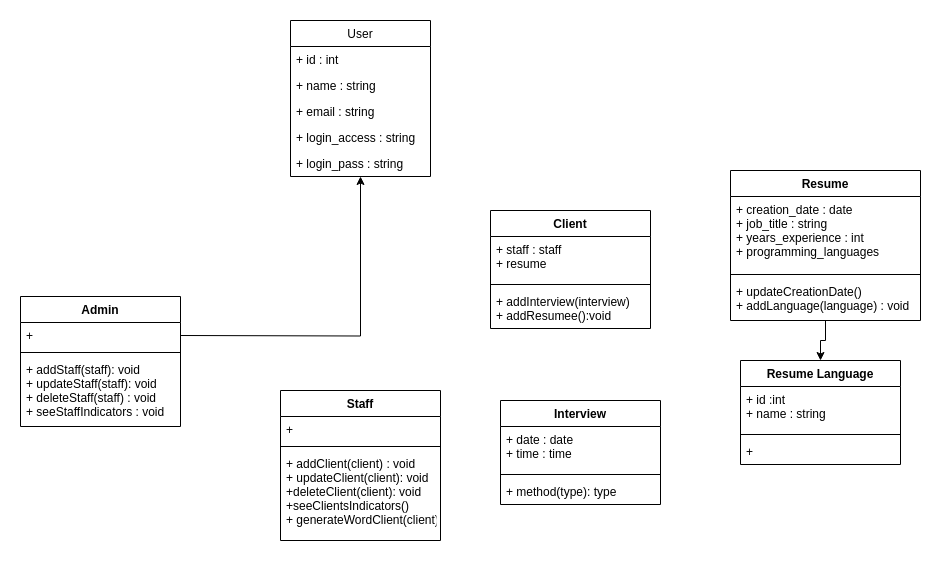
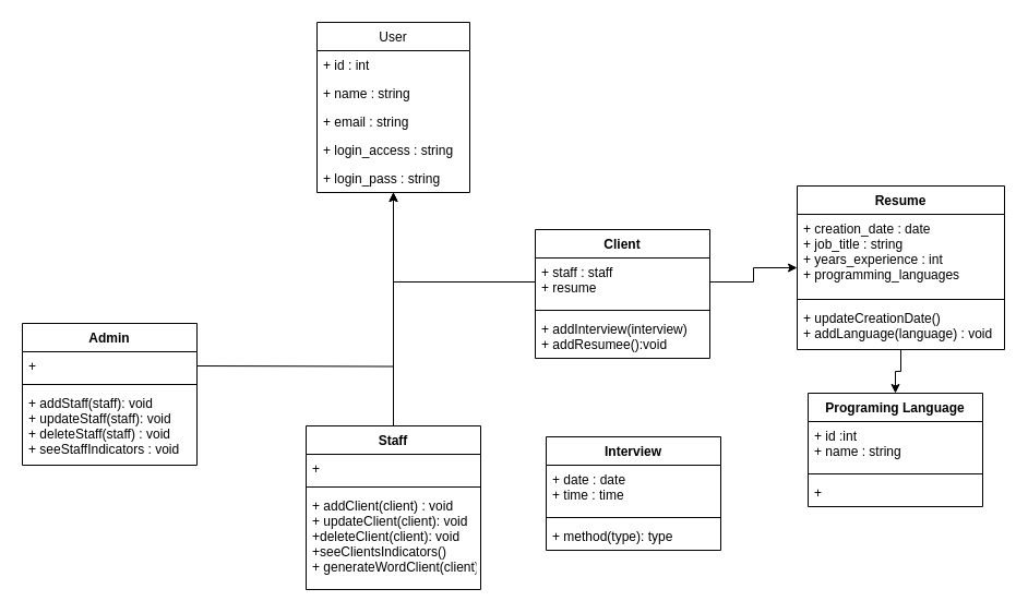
  <mxCell id="0" />
  <mxCell id="1" parent="0" />
  <mxCell id="2" style="edgeStyle=orthogonalEdgeStyle;rounded=0;orthogonalLoop=1;jettySize=auto;html=1;" edge="1" parent="1" target="13"><mxGeometry relative="1" as="geometry"><mxPoint x="180" y="335" as="sourcePoint" /></mxGeometry></mxCell>
+ <mxCell id="3" style="edgeStyle=orthogonalEdgeStyle;rounded=0;orthogonalLoop=1;jettySize=auto;html=1;" edge="1" parent="1" source="4" target="13"><mxGeometry relative="1" as="geometry" /></mxCell>
  <mxCell id="4" value="Staff" style="swimlane;fontStyle=1;align=center;verticalAlign=top;childLayout=stackLayout;horizontal=1;startSize=26;horizontalStack=0;resizeParent=1;resizeParentMax=0;resizeLast=0;collapsible=1;marginBottom=0;strokeColor=#000000;" vertex="1" parent="1"><mxGeometry x="280" y="390" width="160" height="150" as="geometry" /></mxCell>
  <mxCell id="5" value="+ " style="text;strokeColor=none;fillColor=none;align=left;verticalAlign=top;spacingLeft=4;spacingRight=4;overflow=hidden;rotatable=0;points=[[0,0.5],[1,0.5]];portConstraint=eastwest;" vertex="1" parent="4"><mxGeometry y="26" width="160" height="26" as="geometry" /></mxCell>
  <mxCell id="6" value="" style="line;strokeWidth=1;fillColor=none;align=left;verticalAlign=middle;spacingTop=-1;spacingLeft=3;spacingRight=3;rotatable=0;labelPosition=right;points=[];portConstraint=eastwest;" vertex="1" parent="4"><mxGeometry y="52" width="160" height="8" as="geometry" /></mxCell>
  <mxCell id="7" value="+ addClient(client) : void&#10;+ updateClient(client): void&#10;+deleteClient(client): void&#10;+seeClientsIndicators() &#10;+ generateWordClient(client)" style="text;strokeColor=none;fillColor=none;align=left;verticalAlign=top;spacingLeft=4;spacingRight=4;overflow=hidden;rotatable=0;points=[[0,0.5],[1,0.5]];portConstraint=eastwest;" vertex="1" parent="4"><mxGeometry y="60" width="160" height="90" as="geometry" /></mxCell>
+ <mxCell id="8" style="edgeStyle=orthogonalEdgeStyle;rounded=0;orthogonalLoop=1;jettySize=auto;html=1;" edge="1" parent="1" source="20" target="13"><mxGeometry relative="1" as="geometry"><mxPoint x="360" y="300" as="targetPoint" /></mxGeometry></mxCell>
  <mxCell id="9" value="Admin" style="swimlane;fontStyle=1;align=center;verticalAlign=top;childLayout=stackLayout;horizontal=1;startSize=26;horizontalStack=0;resizeParent=1;resizeParentMax=0;resizeLast=0;collapsible=1;marginBottom=0;strokeColor=#000000;" vertex="1" parent="1"><mxGeometry x="20" y="296" width="160" height="130" as="geometry" /></mxCell>
  <mxCell id="10" value="+ " style="text;strokeColor=none;fillColor=none;align=left;verticalAlign=top;spacingLeft=4;spacingRight=4;overflow=hidden;rotatable=0;points=[[0,0.5],[1,0.5]];portConstraint=eastwest;" vertex="1" parent="9"><mxGeometry y="26" width="160" height="26" as="geometry" /></mxCell>
  <mxCell id="11" value="" style="line;strokeWidth=1;fillColor=none;align=left;verticalAlign=middle;spacingTop=-1;spacingLeft=3;spacingRight=3;rotatable=0;labelPosition=right;points=[];portConstraint=eastwest;" vertex="1" parent="9"><mxGeometry y="52" width="160" height="8" as="geometry" /></mxCell>
  <mxCell id="12" value="+ addStaff(staff): void&#10;+ updateStaff(staff): void&#10;+ deleteStaff(staff) : void&#10;+ seeStaffIndicators : void" style="text;strokeColor=none;fillColor=none;align=left;verticalAlign=top;spacingLeft=4;spacingRight=4;overflow=hidden;rotatable=0;points=[[0,0.5],[1,0.5]];portConstraint=eastwest;" vertex="1" parent="9"><mxGeometry y="60" width="160" height="70" as="geometry" /></mxCell>
  <mxCell id="13" value="User" style="swimlane;fontStyle=0;childLayout=stackLayout;horizontal=1;startSize=26;fillColor=none;horizontalStack=0;resizeParent=1;resizeParentMax=0;resizeLast=0;collapsible=1;marginBottom=0;" vertex="1" parent="1"><mxGeometry x="290" y="20" width="140" height="156" as="geometry"><mxRectangle x="220" y="70" width="90" height="26" as="alternateBounds" /></mxGeometry></mxCell>
  <mxCell id="14" value="+ id : int" style="text;strokeColor=none;fillColor=none;align=left;verticalAlign=top;spacingLeft=4;spacingRight=4;overflow=hidden;rotatable=0;points=[[0,0.5],[1,0.5]];portConstraint=eastwest;" vertex="1" parent="13"><mxGeometry y="26" width="140" height="26" as="geometry" /></mxCell>
  <mxCell id="15" value="+ name : string" style="text;strokeColor=none;fillColor=none;align=left;verticalAlign=top;spacingLeft=4;spacingRight=4;overflow=hidden;rotatable=0;points=[[0,0.5],[1,0.5]];portConstraint=eastwest;" vertex="1" parent="13"><mxGeometry y="52" width="140" height="26" as="geometry" /></mxCell>
  <mxCell id="16" value="+ email : string" style="text;strokeColor=none;fillColor=none;align=left;verticalAlign=top;spacingLeft=4;spacingRight=4;overflow=hidden;rotatable=0;points=[[0,0.5],[1,0.5]];portConstraint=eastwest;" vertex="1" parent="13"><mxGeometry y="78" width="140" height="26" as="geometry" /></mxCell>
  <mxCell id="17" value="+ login_access : string" style="text;strokeColor=none;fillColor=none;align=left;verticalAlign=top;spacingLeft=4;spacingRight=4;overflow=hidden;rotatable=0;points=[[0,0.5],[1,0.5]];portConstraint=eastwest;" vertex="1" parent="13"><mxGeometry y="104" width="140" height="26" as="geometry" /></mxCell>
  <mxCell id="18" value="+ login_pass : string" style="text;strokeColor=none;fillColor=none;align=left;verticalAlign=top;spacingLeft=4;spacingRight=4;overflow=hidden;rotatable=0;points=[[0,0.5],[1,0.5]];portConstraint=eastwest;" vertex="1" parent="13"><mxGeometry y="130" width="140" height="26" as="geometry" /></mxCell>
  <mxCell id="19" value="Client" style="swimlane;fontStyle=1;align=center;verticalAlign=top;childLayout=stackLayout;horizontal=1;startSize=26;horizontalStack=0;resizeParent=1;resizeParentMax=0;resizeLast=0;collapsible=1;marginBottom=0;strokeColor=#000000;" vertex="1" parent="1"><mxGeometry x="490" y="210" width="160" height="118" as="geometry" /></mxCell>
  <mxCell id="20" value="+ staff : staff&#10;+ resume " style="text;strokeColor=none;fillColor=none;align=left;verticalAlign=top;spacingLeft=4;spacingRight=4;overflow=hidden;rotatable=0;points=[[0,0.5],[1,0.5]];portConstraint=eastwest;" vertex="1" parent="19"><mxGeometry y="26" width="160" height="44" as="geometry" /></mxCell>
  <mxCell id="21" value="" style="line;strokeWidth=1;fillColor=none;align=left;verticalAlign=middle;spacingTop=-1;spacingLeft=3;spacingRight=3;rotatable=0;labelPosition=right;points=[];portConstraint=eastwest;" vertex="1" parent="19"><mxGeometry y="70" width="160" height="8" as="geometry" /></mxCell>
  <mxCell id="22" value="+ addInterview(interview)&#10;+ addResumee():void" style="text;strokeColor=none;fillColor=none;align=left;verticalAlign=top;spacingLeft=4;spacingRight=4;overflow=hidden;rotatable=0;points=[[0,0.5],[1,0.5]];portConstraint=eastwest;" vertex="1" parent="19"><mxGeometry y="78" width="160" height="40" as="geometry" /></mxCell>
+ <mxCell id="23" style="edgeStyle=orthogonalEdgeStyle;rounded=0;orthogonalLoop=1;jettySize=auto;html=1;" edge="1" parent="1" source="20" target="29"><mxGeometry relative="1" as="geometry" /></mxCell>
  <mxCell id="24" value="Interview" style="swimlane;fontStyle=1;align=center;verticalAlign=top;childLayout=stackLayout;horizontal=1;startSize=26;horizontalStack=0;resizeParent=1;resizeParentMax=0;resizeLast=0;collapsible=1;marginBottom=0;strokeColor=#000000;" vertex="1" parent="1"><mxGeometry x="500" y="400" width="160" height="104" as="geometry" /></mxCell>
  <mxCell id="25" value="+ date : date&#10;+ time : time" style="text;strokeColor=none;fillColor=none;align=left;verticalAlign=top;spacingLeft=4;spacingRight=4;overflow=hidden;rotatable=0;points=[[0,0.5],[1,0.5]];portConstraint=eastwest;" vertex="1" parent="24"><mxGeometry y="26" width="160" height="44" as="geometry" /></mxCell>
  <mxCell id="26" value="" style="line;strokeWidth=1;fillColor=none;align=left;verticalAlign=middle;spacingTop=-1;spacingLeft=3;spacingRight=3;rotatable=0;labelPosition=right;points=[];portConstraint=eastwest;" vertex="1" parent="24"><mxGeometry y="70" width="160" height="8" as="geometry" /></mxCell>
  <mxCell id="27" value="+ method(type): type" style="text;strokeColor=none;fillColor=none;align=left;verticalAlign=top;spacingLeft=4;spacingRight=4;overflow=hidden;rotatable=0;points=[[0,0.5],[1,0.5]];portConstraint=eastwest;" vertex="1" parent="24"><mxGeometry y="78" width="160" height="26" as="geometry" /></mxCell>
  <mxCell id="28" style="edgeStyle=orthogonalEdgeStyle;rounded=0;orthogonalLoop=1;jettySize=auto;html=1;" edge="1" parent="1" source="29" target="33"><mxGeometry relative="1" as="geometry" /></mxCell>
  <mxCell id="29" value="Resume" style="swimlane;fontStyle=1;align=center;verticalAlign=top;childLayout=stackLayout;horizontal=1;startSize=26;horizontalStack=0;resizeParent=1;resizeParentMax=0;resizeLast=0;collapsible=1;marginBottom=0;strokeColor=#000000;" vertex="1" parent="1"><mxGeometry x="730" y="170" width="190" height="150" as="geometry" /></mxCell>
  <mxCell id="30" value="+ creation_date : date&#10;+ job_title : string&#10;+ years_experience : int&#10;+ programming_languages" style="text;strokeColor=none;fillColor=none;align=left;verticalAlign=top;spacingLeft=4;spacingRight=4;overflow=hidden;rotatable=0;points=[[0,0.5],[1,0.5]];portConstraint=eastwest;" vertex="1" parent="29"><mxGeometry y="26" width="190" height="74" as="geometry" /></mxCell>
  <mxCell id="31" value="" style="line;strokeWidth=1;fillColor=none;align=left;verticalAlign=middle;spacingTop=-1;spacingLeft=3;spacingRight=3;rotatable=0;labelPosition=right;points=[];portConstraint=eastwest;" vertex="1" parent="29"><mxGeometry y="100" width="190" height="8" as="geometry" /></mxCell>
  <mxCell id="32" value="+ updateCreationDate()&#10;+ addLanguage(language) : void" style="text;strokeColor=none;fillColor=none;align=left;verticalAlign=top;spacingLeft=4;spacingRight=4;overflow=hidden;rotatable=0;points=[[0,0.5],[1,0.5]];portConstraint=eastwest;" vertex="1" parent="29"><mxGeometry y="108" width="190" height="42" as="geometry" /></mxCell>
- <mxCell id="33" value="Resume Language" style="swimlane;fontStyle=1;align=center;verticalAlign=top;childLayout=stackLayout;horizontal=1;startSize=26;horizontalStack=0;resizeParent=1;resizeParentMax=0;resizeLast=0;collapsible=1;marginBottom=0;strokeColor=#000000;" vertex="1" parent="1"><mxGeometry x="740" y="360" width="160" height="104" as="geometry" /></mxCell>
+ <mxCell id="33" value="Programing Language" style="swimlane;fontStyle=1;align=center;verticalAlign=top;childLayout=stackLayout;horizontal=1;startSize=26;horizontalStack=0;resizeParent=1;resizeParentMax=0;resizeLast=0;collapsible=1;marginBottom=0;strokeColor=#000000;" vertex="1" parent="1"><mxGeometry x="740" y="360" width="160" height="104" as="geometry" /></mxCell>
  <mxCell id="34" value="+ id :int&#10;+ name : string" style="text;strokeColor=none;fillColor=none;align=left;verticalAlign=top;spacingLeft=4;spacingRight=4;overflow=hidden;rotatable=0;points=[[0,0.5],[1,0.5]];portConstraint=eastwest;" vertex="1" parent="33"><mxGeometry y="26" width="160" height="44" as="geometry" /></mxCell>
  <mxCell id="35" value="" style="line;strokeWidth=1;fillColor=none;align=left;verticalAlign=middle;spacingTop=-1;spacingLeft=3;spacingRight=3;rotatable=0;labelPosition=right;points=[];portConstraint=eastwest;" vertex="1" parent="33"><mxGeometry y="70" width="160" height="8" as="geometry" /></mxCell>
  <mxCell id="36" value="+ " style="text;strokeColor=none;fillColor=none;align=left;verticalAlign=top;spacingLeft=4;spacingRight=4;overflow=hidden;rotatable=0;points=[[0,0.5],[1,0.5]];portConstraint=eastwest;" vertex="1" parent="33"><mxGeometry y="78" width="160" height="26" as="geometry" /></mxCell>
